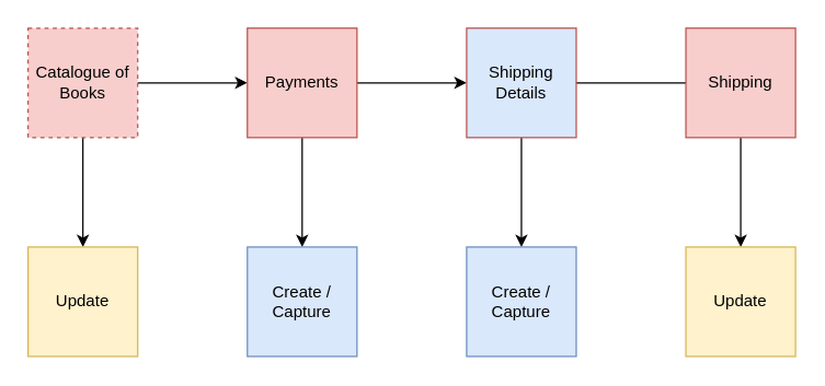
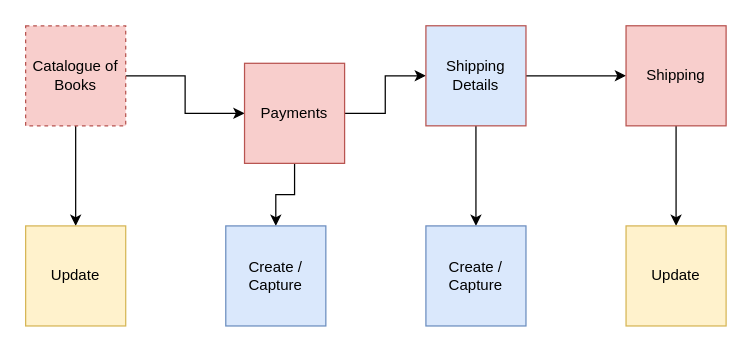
  <mxCell id="0" />
  <mxCell id="1" parent="0" />
  <mxCell id="2" value="" style="edgeStyle=orthogonalEdgeStyle;rounded=0;orthogonalLoop=1;jettySize=auto;html=1;" edge="1" parent="1" source="4" target="8"><mxGeometry relative="1" as="geometry" /></mxCell>
  <mxCell id="3" value="" style="edgeStyle=orthogonalEdgeStyle;rounded=0;orthogonalLoop=1;jettySize=auto;html=1;" edge="1" parent="1" source="4" target="5"><mxGeometry relative="1" as="geometry" /></mxCell>
  <mxCell id="4" value="Catalogue of Books" style="whiteSpace=wrap;html=1;aspect=fixed;fillColor=#f8cecc;strokeColor=#b85450;dashed=1;" vertex="1" parent="1"><mxGeometry x="20" y="20" width="80" height="80" as="geometry" /></mxCell>
  <mxCell id="5" value="Update" style="whiteSpace=wrap;html=1;aspect=fixed;fillColor=#fff2cc;strokeColor=#d6b656;" vertex="1" parent="1"><mxGeometry x="20" y="180" width="80" height="80" as="geometry" /></mxCell>
  <mxCell id="6" value="" style="edgeStyle=orthogonalEdgeStyle;rounded=0;orthogonalLoop=1;jettySize=auto;html=1;" edge="1" parent="1" source="8" target="12"><mxGeometry relative="1" as="geometry" /></mxCell>
  <mxCell id="7" value="" style="edgeStyle=orthogonalEdgeStyle;rounded=0;orthogonalLoop=1;jettySize=auto;html=1;" edge="1" parent="1" source="8" target="9"><mxGeometry relative="1" as="geometry" /></mxCell>
- <mxCell id="8" value="Payments" style="whiteSpace=wrap;html=1;aspect=fixed;fillColor=#f8cecc;strokeColor=#b85450;" vertex="1" parent="1"><mxGeometry x="180" y="20" width="80" height="80" as="geometry" /></mxCell>
+ <mxCell id="8" value="Payments" style="whiteSpace=wrap;html=1;aspect=fixed;fillColor=#f8cecc;strokeColor=#b85450;" vertex="1" parent="1"><mxGeometry x="195" y="50" width="80" height="80" as="geometry" /></mxCell>
  <mxCell id="9" value="Create / Capture" style="whiteSpace=wrap;html=1;aspect=fixed;fillColor=#dae8fc;strokeColor=#6c8ebf;" vertex="1" parent="1"><mxGeometry x="180" y="180" width="80" height="80" as="geometry" /></mxCell>
- <mxCell id="10" value="" style="edgeStyle=orthogonalEdgeStyle;rounded=0;orthogonalLoop=1;jettySize=auto;html=1;endArrow=none;" edge="1" parent="1" source="12" target="15"><mxGeometry relative="1" as="geometry" /></mxCell>
+ <mxCell id="10" value="" style="edgeStyle=orthogonalEdgeStyle;rounded=0;orthogonalLoop=1;jettySize=auto;html=1;" edge="1" parent="1" source="12" target="15"><mxGeometry relative="1" as="geometry" /></mxCell>
  <mxCell id="11" value="" style="edgeStyle=orthogonalEdgeStyle;rounded=0;orthogonalLoop=1;jettySize=auto;html=1;" edge="1" parent="1" source="12" target="13"><mxGeometry relative="1" as="geometry" /></mxCell>
  <mxCell id="12" value="Shipping Details" style="whiteSpace=wrap;html=1;aspect=fixed;fillColor=#dae8fc;strokeColor=#b85450;" vertex="1" parent="1"><mxGeometry x="340" y="20" width="80" height="80" as="geometry" /></mxCell>
  <mxCell id="13" value="Create / Capture" style="whiteSpace=wrap;html=1;aspect=fixed;fillColor=#dae8fc;strokeColor=#6c8ebf;" vertex="1" parent="1"><mxGeometry x="340" y="180" width="80" height="80" as="geometry" /></mxCell>
  <mxCell id="14" value="" style="edgeStyle=orthogonalEdgeStyle;rounded=0;orthogonalLoop=1;jettySize=auto;html=1;" edge="1" parent="1" source="15" target="16"><mxGeometry relative="1" as="geometry" /></mxCell>
  <mxCell id="15" value="Shipping" style="whiteSpace=wrap;html=1;aspect=fixed;fillColor=#f8cecc;strokeColor=#b85450;" vertex="1" parent="1"><mxGeometry x="500" y="20" width="80" height="80" as="geometry" /></mxCell>
  <mxCell id="16" value="Update" style="whiteSpace=wrap;html=1;aspect=fixed;fillColor=#fff2cc;strokeColor=#d6b656;" vertex="1" parent="1"><mxGeometry x="500" y="180" width="80" height="80" as="geometry" /></mxCell>
